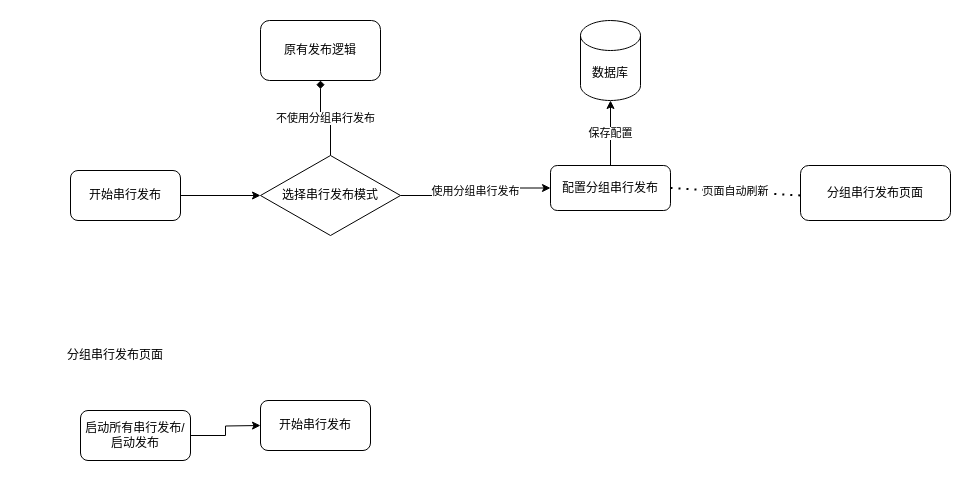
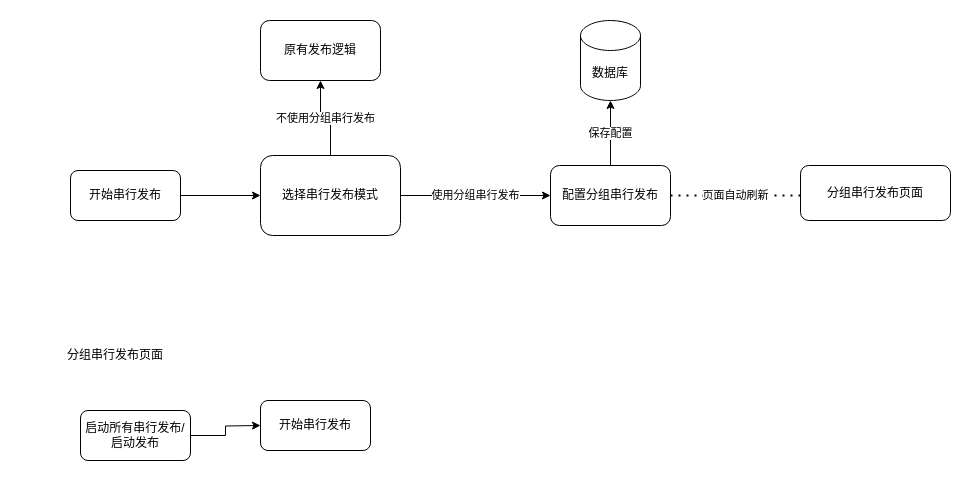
  <mxCell id="0" />
  <mxCell id="1" parent="0" />
  <mxCell id="2" style="edgeStyle=orthogonalEdgeStyle;rounded=0;orthogonalLoop=1;jettySize=auto;html=1;exitX=1;exitY=0.5;exitDx=0;exitDy=0;" parent="1" source="3" target="6" edge="1"><mxGeometry relative="1" as="geometry" /></mxCell>
  <mxCell id="3" value="开始串行发布" style="rounded=1;whiteSpace=wrap;html=1;" parent="1" vertex="1"><mxGeometry x="70" y="170" width="110" height="50" as="geometry" /></mxCell>
- <mxCell id="4" value="不使用分组串行发布" style="edgeStyle=orthogonalEdgeStyle;rounded=0;orthogonalLoop=1;jettySize=auto;html=1;exitX=0.5;exitY=0;exitDx=0;exitDy=0;entryX=0.5;entryY=1;entryDx=0;entryDy=0;endArrow=diamond;" parent="1" source="6" target="7" edge="1"><mxGeometry relative="1" as="geometry" /></mxCell>
+ <mxCell id="4" value="不使用分组串行发布" style="edgeStyle=orthogonalEdgeStyle;rounded=0;orthogonalLoop=1;jettySize=auto;html=1;exitX=0.5;exitY=0;exitDx=0;exitDy=0;entryX=0.5;entryY=1;entryDx=0;entryDy=0;" parent="1" source="6" target="7" edge="1"><mxGeometry relative="1" as="geometry" /></mxCell>
  <mxCell id="5" value="使用分组串行发布" style="edgeStyle=orthogonalEdgeStyle;rounded=0;orthogonalLoop=1;jettySize=auto;html=1;exitX=1;exitY=0.5;exitDx=0;exitDy=0;" parent="1" source="6" target="8" edge="1"><mxGeometry relative="1" as="geometry"><mxPoint x="510" y="195" as="targetPoint" /></mxGeometry></mxCell>
- <mxCell id="6" value="选择串行发布模式" style="rhombus;whiteSpace=wrap;html=1;" parent="1" vertex="1"><mxGeometry x="260" y="155" width="140" height="80" as="geometry" /></mxCell>
+ <mxCell id="6" value="选择串行发布模式" style="whiteSpace=wrap;html=1;rounded=1;" parent="1" vertex="1"><mxGeometry x="260" y="155" width="140" height="80" as="geometry" /></mxCell>
  <mxCell id="7" value="原有发布逻辑" style="rounded=1;whiteSpace=wrap;html=1;" parent="1" vertex="1"><mxGeometry x="260" y="20" width="120" height="60" as="geometry" /></mxCell>
- <mxCell id="8" value="配置分组串行发布" style="rounded=1;whiteSpace=wrap;html=1;" parent="1" vertex="1"><mxGeometry x="550" y="165" width="120" height="45" as="geometry" /></mxCell>
+ <mxCell id="8" value="配置分组串行发布" style="rounded=1;whiteSpace=wrap;html=1;" parent="1" vertex="1"><mxGeometry x="550" y="165" width="120" height="60" as="geometry" /></mxCell>
  <mxCell id="9" value="数据库" style="shape=cylinder3;whiteSpace=wrap;html=1;boundedLbl=1;backgroundOutline=1;size=15;" parent="1" vertex="1"><mxGeometry x="580" y="20" width="60" height="80" as="geometry" /></mxCell>
  <mxCell id="10" value="页面自动刷新" style="endArrow=none;dashed=1;html=1;dashPattern=1 3;strokeWidth=2;exitX=1;exitY=0.5;exitDx=0;exitDy=0;entryX=0;entryY=0.5;entryDx=0;entryDy=0;" parent="1" source="8" edge="1"><mxGeometry width="50" height="50" relative="1" as="geometry"><mxPoint x="690" y="230" as="sourcePoint" /><mxPoint x="800" y="195" as="targetPoint" /></mxGeometry></mxCell>
  <mxCell id="11" value="分组串行发布页面" style="rounded=1;whiteSpace=wrap;html=1;" parent="1" vertex="1"><mxGeometry x="800" y="165" width="150" height="55" as="geometry" /></mxCell>
  <mxCell id="12" value="保存配置" style="edgeStyle=orthogonalEdgeStyle;rounded=0;orthogonalLoop=1;jettySize=auto;html=1;exitX=0.5;exitY=0;exitDx=0;exitDy=0;" parent="1" source="8" edge="1"><mxGeometry relative="1" as="geometry"><mxPoint x="610" y="225" as="sourcePoint" /><mxPoint x="610" y="100" as="targetPoint" /></mxGeometry></mxCell>
  <mxCell id="13" style="edgeStyle=orthogonalEdgeStyle;rounded=0;orthogonalLoop=1;jettySize=auto;html=1;exitX=1;exitY=0.5;exitDx=0;exitDy=0;" parent="1" source="14" edge="1"><mxGeometry relative="1" as="geometry"><mxPoint x="260" y="425" as="targetPoint" /></mxGeometry></mxCell>
  <mxCell id="14" value="启动所有串行发布/启动发布" style="rounded=1;whiteSpace=wrap;html=1;" parent="1" vertex="1"><mxGeometry x="80" y="410" width="110" height="50" as="geometry" /></mxCell>
  <mxCell id="15" value="开始串行发布" style="rounded=1;whiteSpace=wrap;html=1;" parent="1" vertex="1"><mxGeometry x="260" y="400" width="110" height="50" as="geometry" /></mxCell>
  <mxCell id="16" value="分组串行发布页面" style="text;html=1;strokeColor=none;fillColor=none;align=center;verticalAlign=middle;whiteSpace=wrap;rounded=0;" vertex="1" parent="1"><mxGeometry x="20" y="330" width="190" height="50" as="geometry" /></mxCell>
